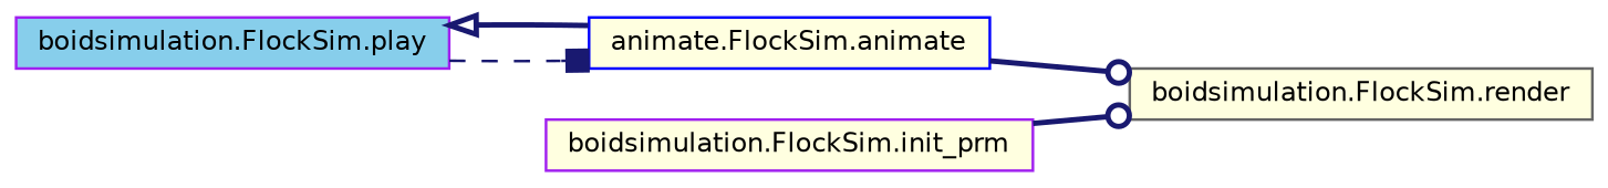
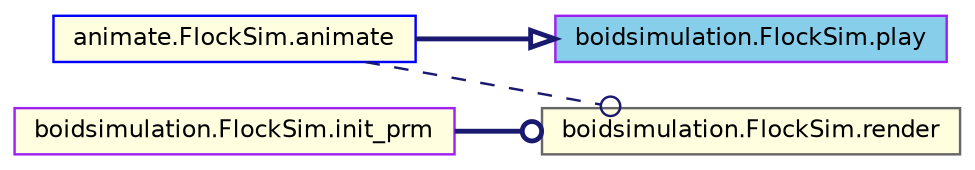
  digraph {
    rankdir=LR
    node [color=purple fillcolor=lightyellow fontname=Helvetica fontsize=10 shape=record style=filled]
    edge [arrowhead=odot color=midnightblue fontname=Helvetica fontsize=10 labelfontname=Helvetica labelfontsize=10 style=dashed]
    n1 [fillcolor=skyblue fontcolor=black height=0.2 label="boidsimulation.FlockSim.play" width=0.4]
    n2 [color=blue height=0.2 label="animate.FlockSim.animate" width=0.4]
    n3 [color=gray40 height=0.2 label="boidsimulation.FlockSim.render" width=0.4]
    n4 [height=0.2 label="boidsimulation.FlockSim.init_prm" width=0.4]
-   n1 -> n2 [arrowhead=box]
    n2 -> n1 [arrowhead=onormal style=bold]
-   n2 -> n3 [style=bold]
+   n2 -> n3
    n4 -> n3 [style=bold]
  }
